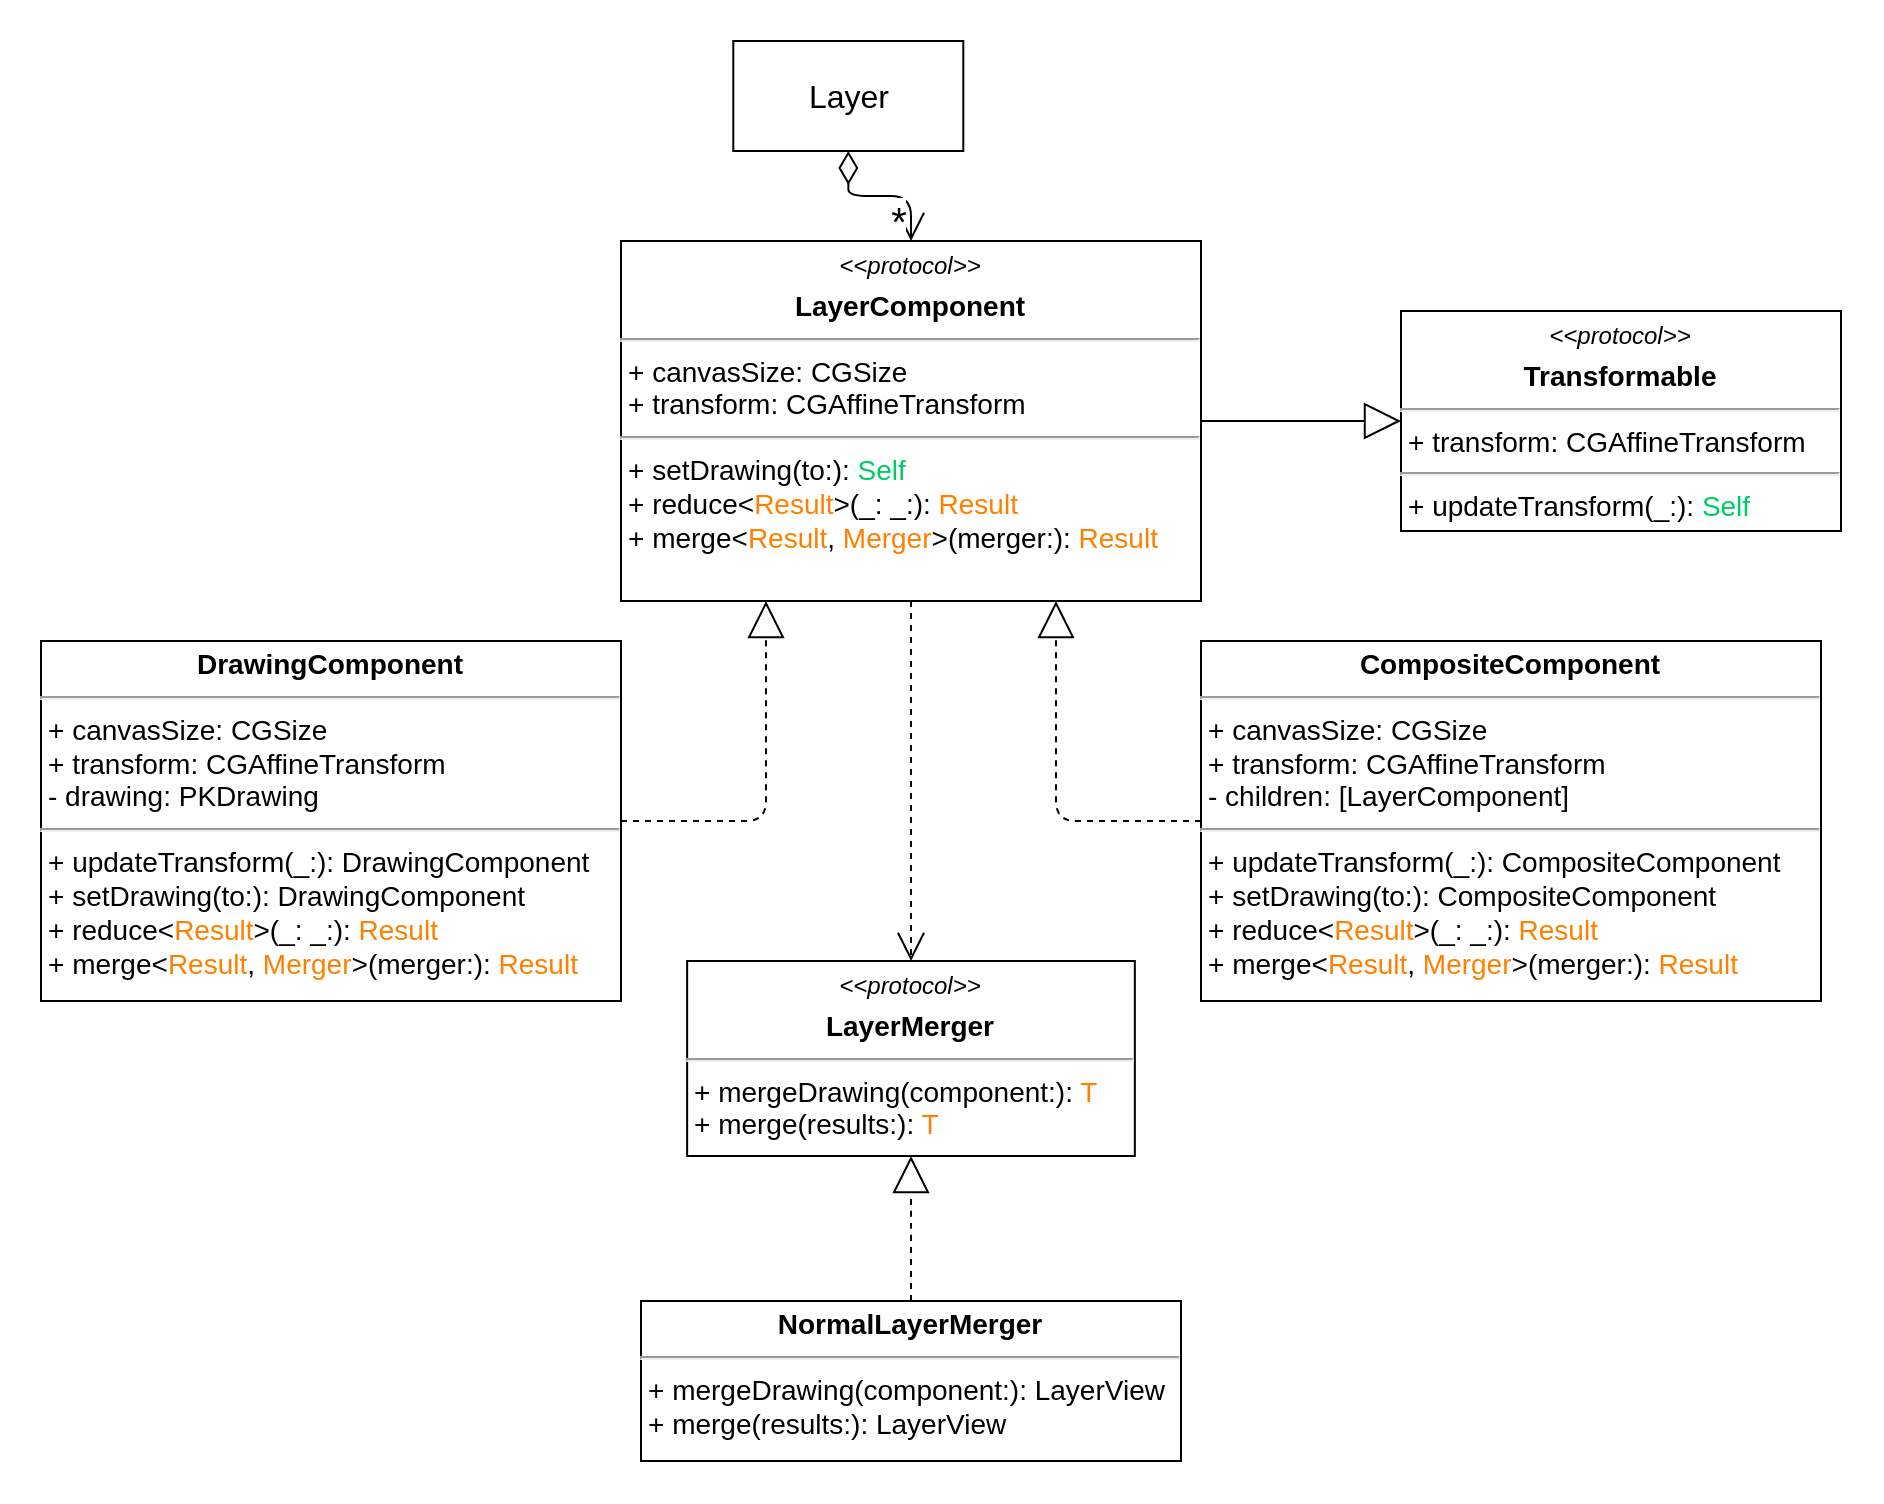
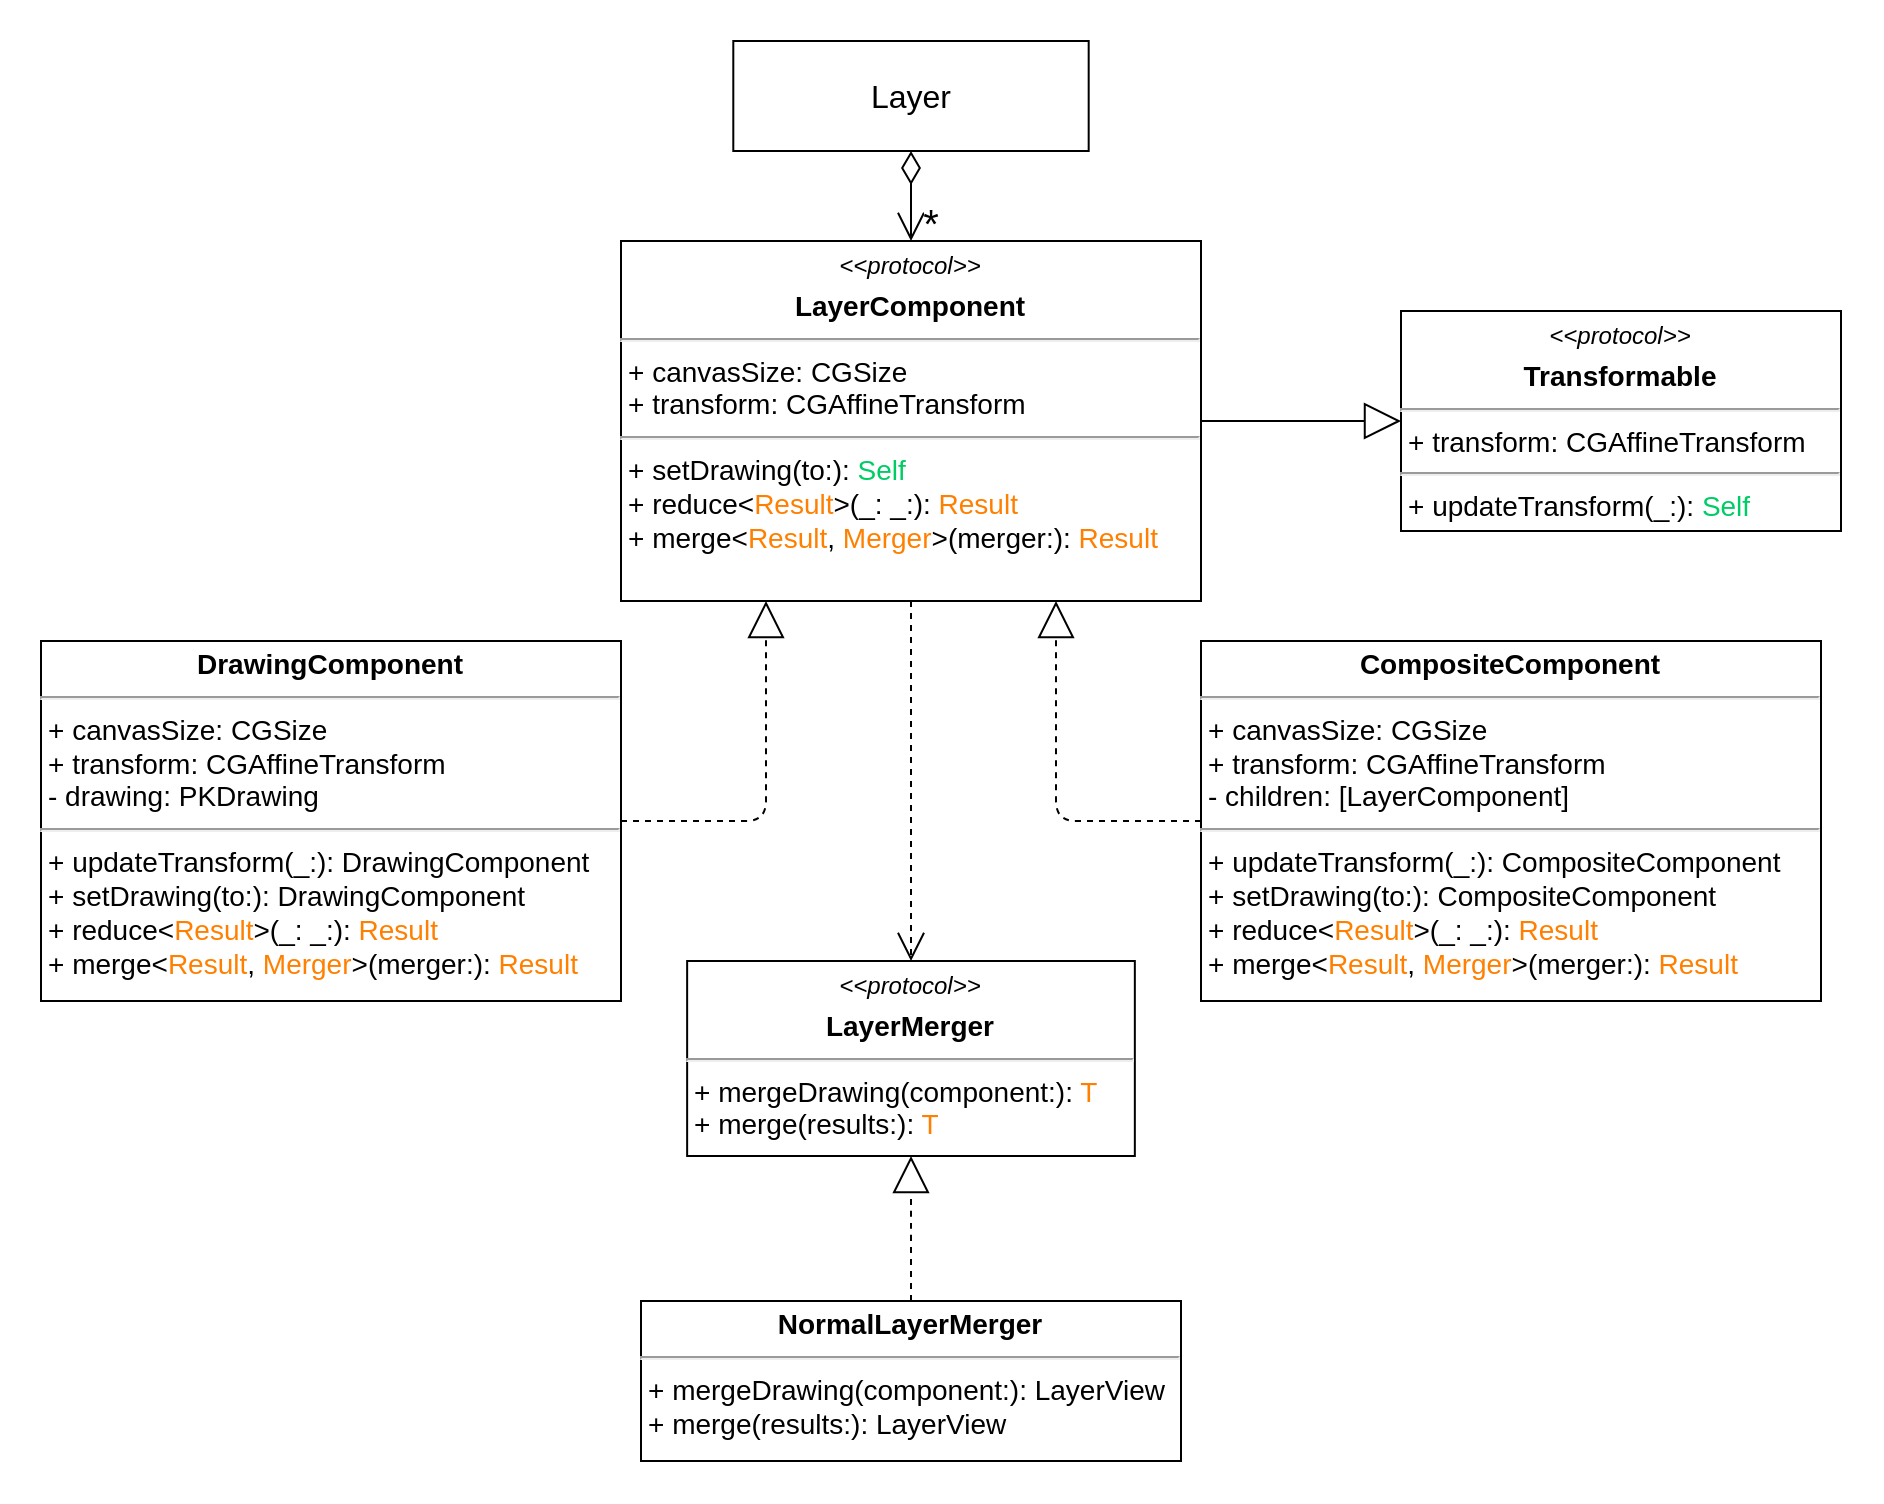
  <mxCell id="0" />
  <mxCell id="1" parent="0" />
- <mxCell id="2" value="&lt;span style=&quot;font-size: 16px&quot;&gt;Layer&lt;/span&gt;" style="html=1;" parent="1" vertex="1"><mxGeometry x="366.154" y="20" width="115" height="55" as="geometry" /></mxCell>
+ <mxCell id="2" value="&lt;span style=&quot;font-size: 16px&quot;&gt;Layer&lt;/span&gt;" style="html=1;" parent="1" vertex="1"><mxGeometry x="366.154" y="20" width="177.692" height="55" as="geometry" /></mxCell>
  <mxCell id="3" value="" style="endArrow=open;html=1;endSize=12;startArrow=diamondThin;startSize=14;startFill=0;edgeStyle=orthogonalEdgeStyle;align=left;verticalAlign=bottom;exitX=0.5;exitY=1;exitDx=0;exitDy=0;entryX=0.5;entryY=0;entryDx=0;entryDy=0;" parent="1" source="2" target="11" edge="1"><mxGeometry x="575.904" y="-891" as="geometry"><mxPoint x="555.904" y="146.5" as="sourcePoint" /><mxPoint x="455" y="160" as="targetPoint" /><Array as="points" /><mxPoint as="offset" /></mxGeometry></mxCell>
  <mxCell id="4" value="&lt;font style=&quot;font-size: 20px&quot;&gt;*&lt;/font&gt;" style="edgeLabel;html=1;align=center;verticalAlign=middle;resizable=0;points=[];" parent="3" vertex="1" connectable="0"><mxGeometry relative="1" as="geometry"><mxPoint x="9.42" y="12" as="offset" /></mxGeometry></mxCell>
  <mxCell id="5" value="" style="endArrow=block;endSize=16;endFill=0;html=1;fontSize=15;exitX=0;exitY=0.5;exitDx=0;exitDy=0;entryX=0.75;entryY=1;entryDx=0;entryDy=0;edgeStyle=orthogonalEdgeStyle;dashed=1;" parent="1" source="12" target="11" edge="1"><mxGeometry width="160" relative="1" as="geometry"><mxPoint x="514.09" y="500" as="sourcePoint" /><mxPoint x="488.08" y="395" as="targetPoint" /><Array as="points"><mxPoint x="528" y="410" /></Array></mxGeometry></mxCell>
  <mxCell id="6" value="" style="endArrow=block;endSize=16;endFill=0;html=1;fontSize=15;exitX=1;exitY=0.5;exitDx=0;exitDy=0;entryX=0.25;entryY=1;entryDx=0;entryDy=0;edgeStyle=orthogonalEdgeStyle;dashed=1;" parent="1" source="10" target="11" edge="1"><mxGeometry width="160" relative="1" as="geometry"><mxPoint x="375.58" y="447.5" as="sourcePoint" /><mxPoint x="413.08" y="395" as="targetPoint" /></mxGeometry></mxCell>
  <mxCell id="7" value="" style="endArrow=block;endSize=16;endFill=0;html=1;fontSize=15;exitX=1;exitY=0.5;exitDx=0;exitDy=0;entryX=0;entryY=0.5;entryDx=0;entryDy=0;edgeStyle=orthogonalEdgeStyle;" parent="1" source="11" target="13" edge="1"><mxGeometry width="160" relative="1" as="geometry"><mxPoint x="525.58" y="367.5" as="sourcePoint" /><mxPoint x="500.909" y="690" as="targetPoint" /><Array as="points"><mxPoint x="670" y="210" /></Array></mxGeometry></mxCell>
  <mxCell id="8" value="" style="endArrow=open;endSize=12;dashed=1;html=1;exitX=0.5;exitY=1;exitDx=0;exitDy=0;entryX=0.5;entryY=0;entryDx=0;entryDy=0;" parent="1" source="11" target="14" edge="1"><mxGeometry width="160" relative="1" as="geometry"><mxPoint x="450.58" y="395" as="sourcePoint" /><mxPoint x="449.43" y="430" as="targetPoint" /></mxGeometry></mxCell>
  <mxCell id="9" value="" style="endArrow=block;endSize=16;endFill=0;html=1;fontSize=15;exitX=0.5;exitY=0;exitDx=0;exitDy=0;entryX=0.5;entryY=1;entryDx=0;entryDy=0;edgeStyle=orthogonalEdgeStyle;dashed=1;" parent="1" source="15" target="14" edge="1"><mxGeometry width="160" relative="1" as="geometry"><mxPoint x="328.65" y="375" as="sourcePoint" /><mxPoint x="291.15" y="322.5" as="targetPoint" /><Array as="points"><mxPoint x="454.92" y="610" /><mxPoint x="454.92" y="610" /></Array></mxGeometry></mxCell>
  <mxCell id="10" value="&lt;p style=&quot;margin: 4px 0px 0px ; text-align: center ; font-size: 14px&quot;&gt;&lt;b style=&quot;font-size: 14px&quot;&gt;DrawingComponent&lt;/b&gt;&lt;/p&gt;&lt;hr style=&quot;font-size: 14px&quot;&gt;&lt;p style=&quot;margin: 0px 0px 0px 4px ; font-size: 14px&quot;&gt;+ canvasSize: CGSize&lt;/p&gt;&lt;p style=&quot;margin: 0px 0px 0px 4px ; font-size: 14px&quot;&gt;+&amp;nbsp;transform: CGAffineTransform&lt;/p&gt;&lt;p style=&quot;margin: 0px 0px 0px 4px ; font-size: 14px&quot;&gt;-&amp;nbsp;drawing: PKDrawing&amp;nbsp;&lt;/p&gt;&lt;hr style=&quot;font-size: 14px&quot;&gt;&lt;p style=&quot;margin: 0px 0px 0px 4px ; font-size: 14px&quot;&gt;+ updateTransform(_:): DrawingComponent&lt;br&gt;&lt;/p&gt;&lt;p style=&quot;margin: 0px 0px 0px 4px ; font-size: 14px&quot;&gt;+ setDrawing(to:): DrawingComponent&lt;/p&gt;&lt;p style=&quot;margin: 0px 0px 0px 4px ; font-size: 14px&quot;&gt;+ reduce&amp;lt;&lt;font color=&quot;#ff8000&quot;&gt;Result&lt;/font&gt;&amp;gt;(_: _:): &lt;font color=&quot;#ff8000&quot;&gt;Result&lt;/font&gt;&lt;/p&gt;&lt;p style=&quot;margin: 0px 0px 0px 4px ; font-size: 14px&quot;&gt;+&amp;nbsp;merge&amp;lt;&lt;font color=&quot;#ff8000&quot;&gt;Result&lt;/font&gt;, &lt;font color=&quot;#ff8000&quot;&gt;Merger&lt;/font&gt;&amp;gt;(merger:): &lt;font color=&quot;#ff8000&quot;&gt;Result&lt;/font&gt;&lt;/p&gt;" style="verticalAlign=top;align=left;overflow=fill;fontSize=14;fontFamily=Helvetica;html=1;" vertex="1" parent="1"><mxGeometry x="20" y="320" width="290" height="180" as="geometry" /></mxCell>
  <mxCell id="11" value="&lt;p style=&quot;margin: 4px 0px 0px ; text-align: center ; font-size: 14px&quot;&gt;&lt;i style=&quot;font-size: 12px&quot;&gt;&amp;lt;&amp;lt;protocol&amp;gt;&amp;gt;&lt;/i&gt;&lt;b style=&quot;font-size: 14px&quot;&gt;&lt;br&gt;&lt;/b&gt;&lt;/p&gt;&lt;p style=&quot;margin: 4px 0px 0px ; text-align: center ; font-size: 14px&quot;&gt;&lt;b style=&quot;font-size: 14px&quot;&gt;LayerComponent&lt;/b&gt;&lt;/p&gt;&lt;hr style=&quot;font-size: 14px&quot;&gt;&lt;p style=&quot;margin: 0px 0px 0px 4px ; font-size: 14px&quot;&gt;+ canvasSize: CGSize&lt;/p&gt;&lt;p style=&quot;margin: 0px 0px 0px 4px ; font-size: 14px&quot;&gt;+&amp;nbsp;transform: CGAffineTransform&lt;br&gt;&lt;/p&gt;&lt;hr style=&quot;font-size: 14px&quot;&gt;&lt;p style=&quot;margin: 0px 0px 0px 4px ; font-size: 14px&quot;&gt;+ setDrawing(to:): &lt;font color=&quot;#00cc66&quot;&gt;Self&lt;/font&gt;&lt;/p&gt;&lt;p style=&quot;margin: 0px 0px 0px 4px&quot;&gt;+ reduce&amp;lt;&lt;font color=&quot;#ff8000&quot;&gt;Result&lt;/font&gt;&amp;gt;(_: _:):&amp;nbsp;&lt;font color=&quot;#ff8000&quot;&gt;Result&lt;/font&gt;&lt;/p&gt;&lt;p style=&quot;margin: 0px 0px 0px 4px&quot;&gt;+&amp;nbsp;merge&amp;lt;&lt;font color=&quot;#ff8000&quot;&gt;Result&lt;/font&gt;,&amp;nbsp;&lt;font color=&quot;#ff8000&quot;&gt;Merger&lt;/font&gt;&amp;gt;(merger:):&amp;nbsp;&lt;font color=&quot;#ff8000&quot;&gt;Result&lt;/font&gt;&lt;/p&gt;" style="verticalAlign=top;align=left;overflow=fill;fontSize=14;fontFamily=Helvetica;html=1;" vertex="1" parent="1"><mxGeometry x="310" y="120" width="290" height="180" as="geometry" /></mxCell>
  <mxCell id="12" value="&lt;p style=&quot;margin: 4px 0px 0px ; text-align: center ; font-size: 14px&quot;&gt;&lt;b style=&quot;font-size: 14px&quot;&gt;CompositeComponent&lt;/b&gt;&lt;/p&gt;&lt;hr style=&quot;font-size: 14px&quot;&gt;&lt;p style=&quot;margin: 0px 0px 0px 4px ; font-size: 14px&quot;&gt;+ canvasSize: CGSize&lt;/p&gt;&lt;p style=&quot;margin: 0px 0px 0px 4px ; font-size: 14px&quot;&gt;+&amp;nbsp;transform: CGAffineTransform&lt;/p&gt;&lt;p style=&quot;margin: 0px 0px 0px 4px ; font-size: 14px&quot;&gt;-&amp;nbsp;children: [LayerComponent]&amp;nbsp;&lt;/p&gt;&lt;hr style=&quot;font-size: 14px&quot;&gt;&lt;p style=&quot;margin: 0px 0px 0px 4px ; font-size: 14px&quot;&gt;+ updateTransform(_:): CompositeComponent&lt;br&gt;&lt;/p&gt;&lt;p style=&quot;margin: 0px 0px 0px 4px ; font-size: 14px&quot;&gt;+ setDrawing(to:): CompositeComponent&lt;/p&gt;&lt;p style=&quot;margin: 0px 0px 0px 4px ; font-size: 14px&quot;&gt;+ reduce&amp;lt;&lt;font color=&quot;#ff8000&quot;&gt;Result&lt;/font&gt;&amp;gt;(_: _:): &lt;font color=&quot;#ff8000&quot;&gt;Result&lt;/font&gt;&lt;/p&gt;&lt;p style=&quot;margin: 0px 0px 0px 4px ; font-size: 14px&quot;&gt;+&amp;nbsp;merge&amp;lt;&lt;font color=&quot;#ff8000&quot;&gt;Result&lt;/font&gt;, &lt;font color=&quot;#ff8000&quot;&gt;Merger&lt;/font&gt;&amp;gt;(merger:): &lt;font color=&quot;#ff8000&quot;&gt;Result&lt;/font&gt;&lt;/p&gt;" style="verticalAlign=top;align=left;overflow=fill;fontSize=14;fontFamily=Helvetica;html=1;" vertex="1" parent="1"><mxGeometry x="600" y="320" width="310" height="180" as="geometry" /></mxCell>
  <mxCell id="13" value="&lt;p style=&quot;margin: 4px 0px 0px ; text-align: center ; font-size: 14px&quot;&gt;&lt;i style=&quot;font-size: 12px&quot;&gt;&amp;lt;&amp;lt;protocol&amp;gt;&amp;gt;&lt;/i&gt;&lt;b style=&quot;font-size: 14px&quot;&gt;&lt;br&gt;&lt;/b&gt;&lt;/p&gt;&lt;p style=&quot;margin: 4px 0px 0px ; text-align: center ; font-size: 14px&quot;&gt;&lt;b style=&quot;font-size: 14px&quot;&gt;Transformable&lt;/b&gt;&lt;/p&gt;&lt;hr style=&quot;font-size: 14px&quot;&gt;&lt;p style=&quot;margin: 0px 0px 0px 4px ; font-size: 14px&quot;&gt;&lt;span&gt;+&amp;nbsp;transform: CGAffineTransform&lt;/span&gt;&lt;br&gt;&lt;/p&gt;&lt;hr style=&quot;font-size: 14px&quot;&gt;&lt;p style=&quot;margin: 0px 0px 0px 4px ; font-size: 14px&quot;&gt;+ updateTransform(_:): &lt;font color=&quot;#00cc66&quot;&gt;Self&lt;/font&gt;&lt;/p&gt;" style="verticalAlign=top;align=left;overflow=fill;fontSize=14;fontFamily=Helvetica;html=1;" vertex="1" parent="1"><mxGeometry x="700" y="155" width="220" height="110" as="geometry" /></mxCell>
  <mxCell id="14" value="&lt;p style=&quot;margin: 4px 0px 0px ; text-align: center ; font-size: 14px&quot;&gt;&lt;i style=&quot;font-size: 12px&quot;&gt;&amp;lt;&amp;lt;protocol&amp;gt;&amp;gt;&lt;/i&gt;&lt;b style=&quot;font-size: 14px&quot;&gt;&lt;br&gt;&lt;/b&gt;&lt;/p&gt;&lt;p style=&quot;margin: 4px 0px 0px ; text-align: center&quot;&gt;&lt;b&gt;LayerMerger&lt;/b&gt;&lt;/p&gt;&lt;hr style=&quot;font-size: 14px&quot;&gt;&lt;p style=&quot;margin: 0px 0px 0px 4px ; font-size: 14px&quot;&gt;+ mergeDrawing(component:): &lt;font color=&quot;#ff8000&quot;&gt;T&lt;/font&gt;&lt;/p&gt;&lt;p style=&quot;margin: 0px 0px 0px 4px ; font-size: 14px&quot;&gt;+ merge(results:): &lt;font color=&quot;#ff8000&quot;&gt;T&lt;/font&gt;&lt;/p&gt;" style="verticalAlign=top;align=left;overflow=fill;fontSize=14;fontFamily=Helvetica;html=1;" vertex="1" parent="1"><mxGeometry x="343.07" y="480" width="223.85" height="97.5" as="geometry" /></mxCell>
  <mxCell id="15" value="&lt;p style=&quot;margin: 4px 0px 0px ; text-align: center&quot;&gt;&lt;b&gt;NormalLayerMerger&lt;/b&gt;&lt;/p&gt;&lt;hr style=&quot;font-size: 14px&quot;&gt;&lt;p style=&quot;margin: 0px 0px 0px 4px ; font-size: 14px&quot;&gt;&lt;span&gt;+ mergeDrawing(component:): LayerView&lt;/span&gt;&lt;/p&gt;&lt;p style=&quot;margin: 0px 0px 0px 4px&quot;&gt;+ merge(results:): LayerView&lt;/p&gt;" style="verticalAlign=top;align=left;overflow=fill;fontSize=14;fontFamily=Helvetica;html=1;" vertex="1" parent="1"><mxGeometry x="320" y="650" width="270" height="80" as="geometry" /></mxCell>
